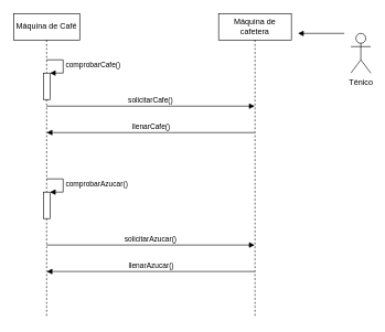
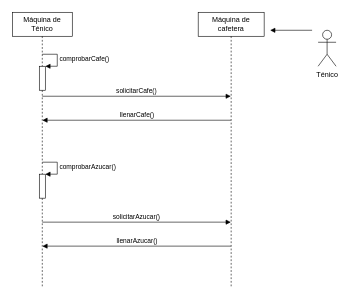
  <mxCell id="0" />
  <mxCell id="1" parent="0" />
- <mxCell id="2" value="Máquina de Café" style="shape=umlLifeline;perimeter=lifelinePerimeter;whiteSpace=wrap;html=1;container=1;collapsible=0;recursiveResize=0;outlineConnect=0;" vertex="1" parent="1"><mxGeometry x="20" y="20" width="100" height="460" as="geometry" /></mxCell>
+ <mxCell id="2" value="Máquina de Ténico" style="shape=umlLifeline;perimeter=lifelinePerimeter;whiteSpace=wrap;html=1;container=1;collapsible=0;recursiveResize=0;outlineConnect=0;" vertex="1" parent="1"><mxGeometry x="20" y="20" width="100" height="460" as="geometry" /></mxCell>
  <mxCell id="3" value="" style="html=1;points=[];perimeter=orthogonalPerimeter;" vertex="1" parent="2"><mxGeometry x="45" y="90" width="10" height="40" as="geometry" /></mxCell>
  <mxCell id="4" value="comprobarCafe()" style="edgeStyle=orthogonalEdgeStyle;html=1;align=left;spacingLeft=2;endArrow=block;rounded=0;entryX=1;entryY=0;" edge="1" target="3" parent="2"><mxGeometry relative="1" as="geometry"><mxPoint x="50" y="70" as="sourcePoint" /><Array as="points"><mxPoint x="75" y="70" /></Array></mxGeometry></mxCell>
  <mxCell id="5" value="solicitarCafe()" style="html=1;verticalAlign=bottom;endArrow=block;" edge="1" parent="2" target="6"><mxGeometry width="80" relative="1" as="geometry"><mxPoint x="50" y="140" as="sourcePoint" /><mxPoint x="130" y="140" as="targetPoint" /></mxGeometry></mxCell>
  <mxCell id="6" value="Máquina de cafetera" style="shape=umlLifeline;perimeter=lifelinePerimeter;whiteSpace=wrap;html=1;container=1;collapsible=0;recursiveResize=0;outlineConnect=0;" vertex="1" parent="1"><mxGeometry x="330" y="20" width="110" height="460" as="geometry" /></mxCell>
  <mxCell id="7" value="Ténico" style="shape=umlActor;verticalLabelPosition=bottom;labelBackgroundColor=#ffffff;verticalAlign=top;html=1;" vertex="1" parent="1"><mxGeometry x="530" y="50" width="30" height="60" as="geometry" /></mxCell>
  <mxCell id="8" value="" style="html=1;points=[];perimeter=orthogonalPerimeter;" vertex="1" parent="1"><mxGeometry x="65" y="290" width="10" height="40" as="geometry" /></mxCell>
  <mxCell id="9" value="comprobarAzucar()" style="edgeStyle=orthogonalEdgeStyle;html=1;align=left;spacingLeft=2;endArrow=block;rounded=0;entryX=1;entryY=0;" edge="1" parent="1" target="8"><mxGeometry relative="1" as="geometry"><mxPoint x="70" y="270" as="sourcePoint" /><Array as="points"><mxPoint x="95" y="270" /></Array></mxGeometry></mxCell>
  <mxCell id="10" value="llenarCafe()" style="html=1;verticalAlign=bottom;endArrow=block;" edge="1" parent="1"><mxGeometry width="80" relative="1" as="geometry"><mxPoint x="384.5" y="200" as="sourcePoint" /><mxPoint x="70.1" y="200" as="targetPoint" /></mxGeometry></mxCell>
  <mxCell id="11" value="solicitarAzucar()" style="html=1;verticalAlign=bottom;endArrow=block;" edge="1" parent="1"><mxGeometry width="80" relative="1" as="geometry"><mxPoint x="70" y="370" as="sourcePoint" /><mxPoint x="384.5" y="370" as="targetPoint" /></mxGeometry></mxCell>
  <mxCell id="12" value="llenarAzucar()" style="html=1;verticalAlign=bottom;endArrow=block;" edge="1" parent="1"><mxGeometry width="80" relative="1" as="geometry"><mxPoint x="384.5" y="410" as="sourcePoint" /><mxPoint x="70.1" y="410" as="targetPoint" /></mxGeometry></mxCell>
  <mxCell id="13" value="" style="html=1;verticalAlign=bottom;endArrow=block;" edge="1" parent="1"><mxGeometry width="80" relative="1" as="geometry"><mxPoint x="520" y="50" as="sourcePoint" /><mxPoint x="450" y="50" as="targetPoint" /></mxGeometry></mxCell>
